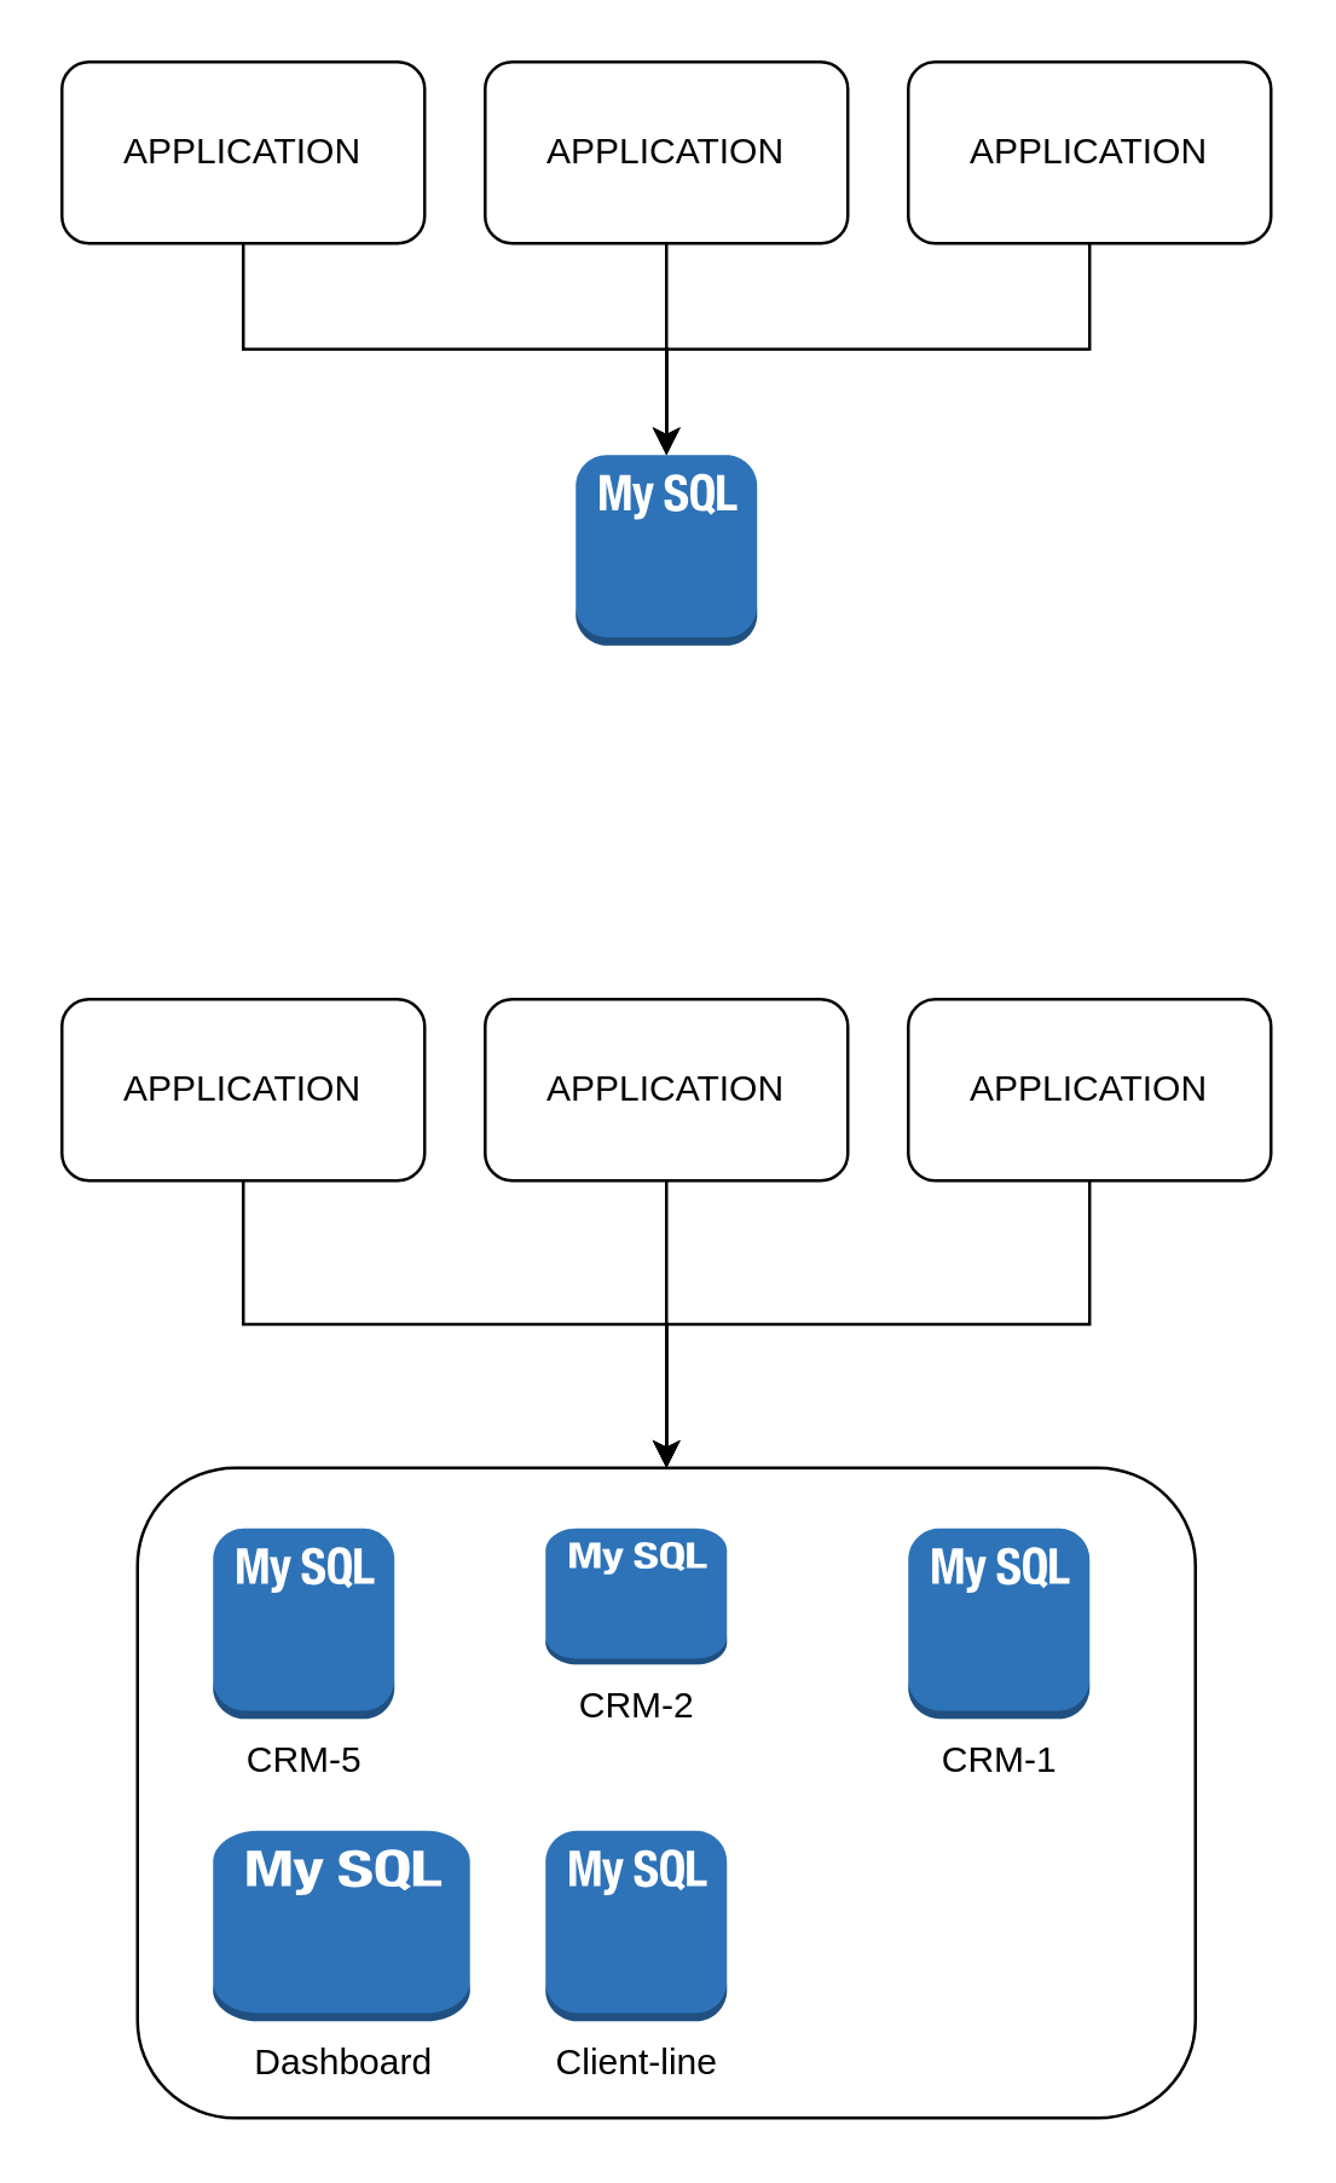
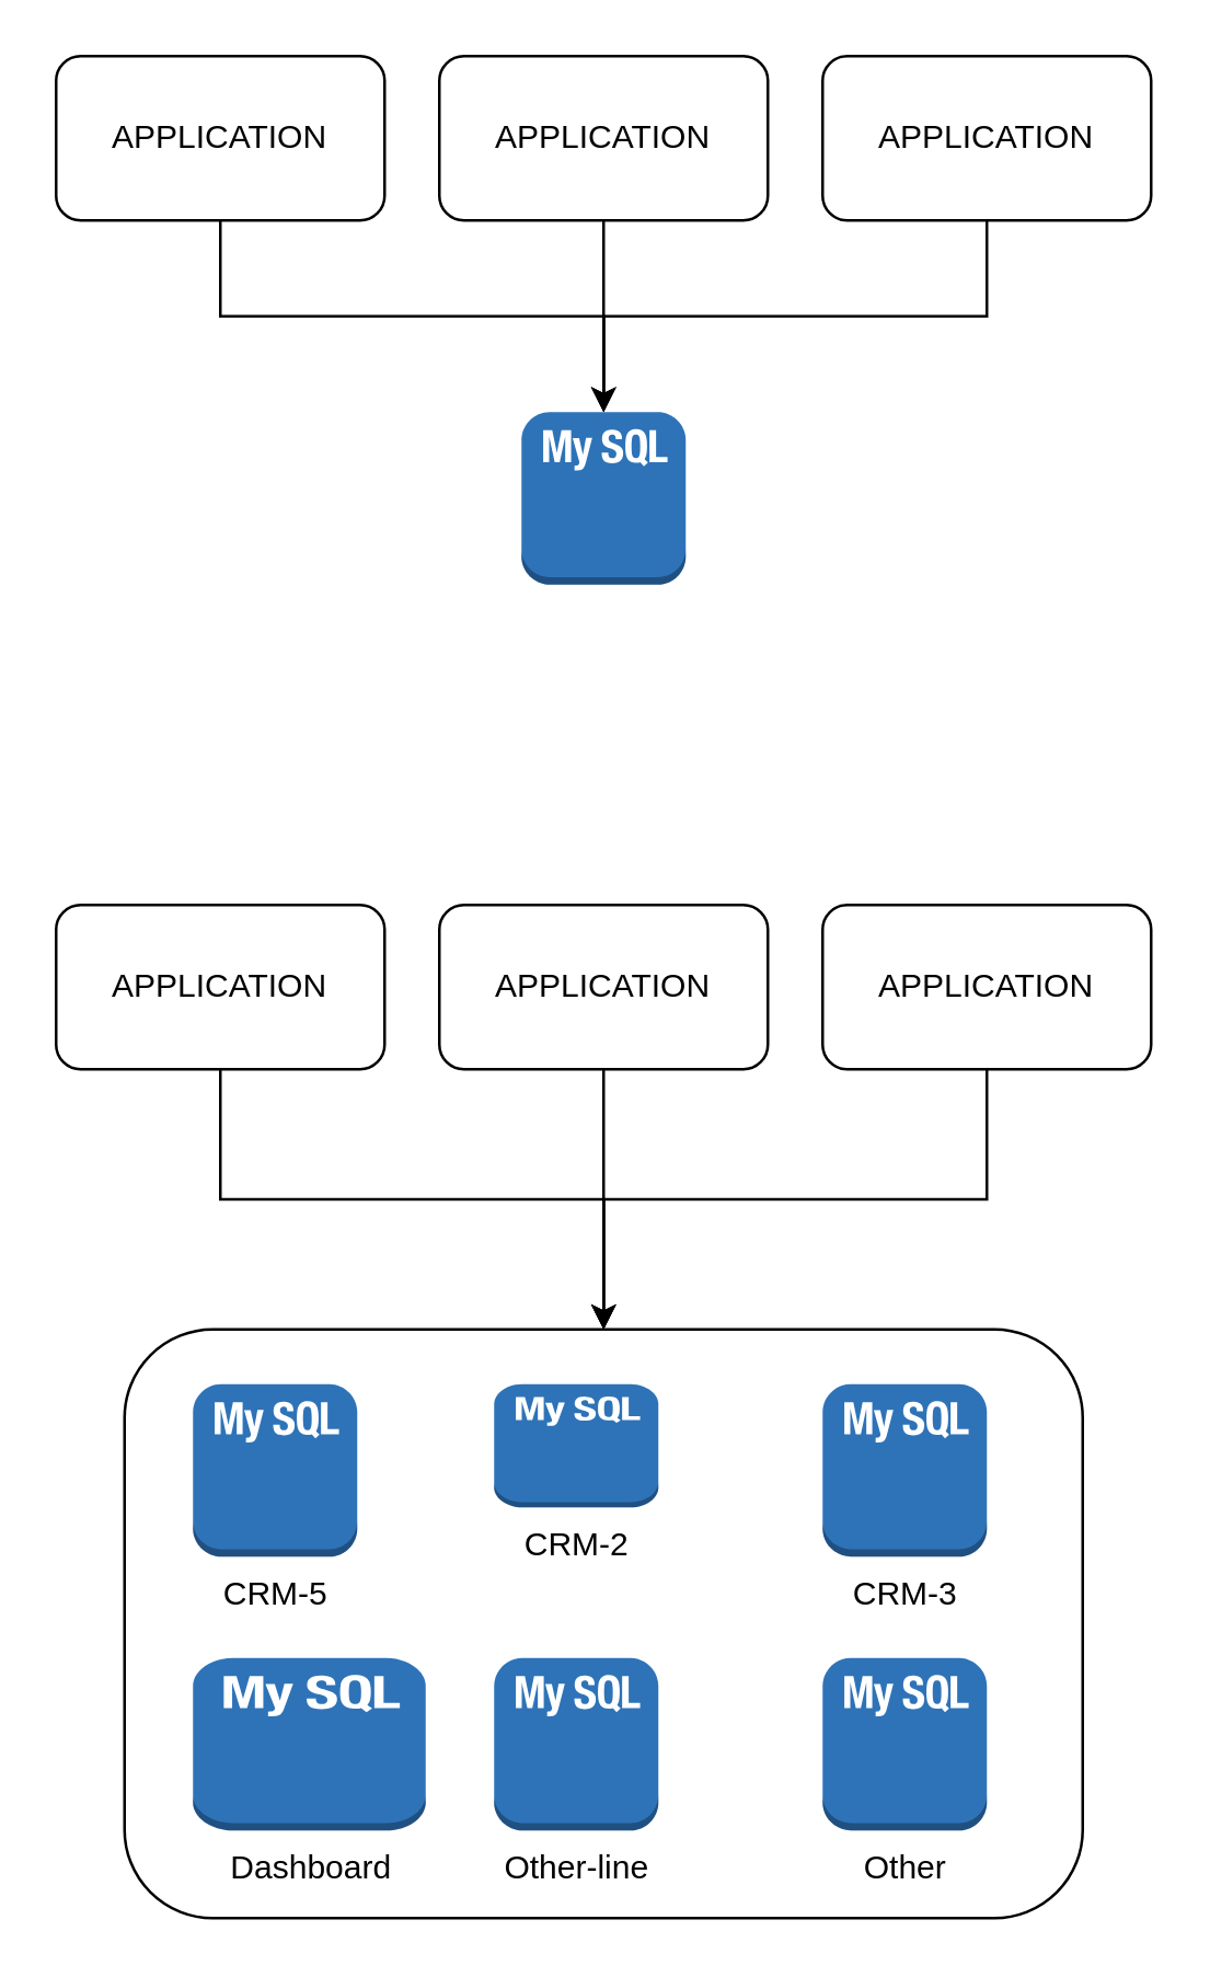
  <mxCell id="0" />
  <mxCell id="1" parent="0" />
  <mxCell id="2" value="" style="rounded=1;whiteSpace=wrap;html=1;" vertex="1" parent="1"><mxGeometry x="45" y="485" width="350" height="215" as="geometry" /></mxCell>
  <mxCell id="3" value="" style="outlineConnect=0;dashed=0;verticalLabelPosition=bottom;verticalAlign=top;align=center;html=1;shape=mxgraph.aws3.mysql_db_instance_2;fillColor=#2E73B8;gradientColor=none;" vertex="1" parent="1"><mxGeometry x="190" y="150" width="60" height="63" as="geometry" /></mxCell>
  <mxCell id="4" value="APPLICATION" style="rounded=1;whiteSpace=wrap;html=1;" vertex="1" parent="1"><mxGeometry x="20" y="20" width="120" height="60" as="geometry" /></mxCell>
  <mxCell id="5" value="APPLICATION" style="rounded=1;whiteSpace=wrap;html=1;" vertex="1" parent="1"><mxGeometry x="160" y="20" width="120" height="60" as="geometry" /></mxCell>
  <mxCell id="6" style="edgeStyle=elbowEdgeStyle;rounded=0;orthogonalLoop=1;jettySize=auto;html=1;elbow=vertical;entryX=0.5;entryY=0;entryDx=0;entryDy=0;entryPerimeter=0;" edge="1" parent="1" source="7" target="3"><mxGeometry relative="1" as="geometry"><mxPoint x="200" y="150" as="targetPoint" /></mxGeometry></mxCell>
  <mxCell id="7" value="APPLICATION" style="rounded=1;whiteSpace=wrap;html=1;" vertex="1" parent="1"><mxGeometry x="300" y="20" width="120" height="60" as="geometry" /></mxCell>
  <mxCell id="8" style="edgeStyle=elbowEdgeStyle;rounded=0;orthogonalLoop=1;jettySize=auto;html=1;entryX=0.5;entryY=0;entryDx=0;entryDy=0;entryPerimeter=0;elbow=vertical;" edge="1" parent="1" source="4" target="3"><mxGeometry relative="1" as="geometry" /></mxCell>
  <mxCell id="9" style="edgeStyle=orthogonalEdgeStyle;rounded=0;orthogonalLoop=1;jettySize=auto;html=1;entryX=0.5;entryY=0;entryDx=0;entryDy=0;entryPerimeter=0;" edge="1" parent="1" source="5" target="3"><mxGeometry relative="1" as="geometry" /></mxCell>
  <mxCell id="10" value="CRM-2" style="outlineConnect=0;dashed=0;verticalLabelPosition=bottom;verticalAlign=top;align=center;html=1;shape=mxgraph.aws3.mysql_db_instance_2;fillColor=#2E73B8;gradientColor=none;" vertex="1" parent="1"><mxGeometry x="180" y="505" width="60" height="45" as="geometry" /></mxCell>
  <mxCell id="11" style="edgeStyle=orthogonalEdgeStyle;rounded=0;orthogonalLoop=1;jettySize=auto;html=1;entryX=0.5;entryY=0;entryDx=0;entryDy=0;" edge="1" parent="1" source="12" target="2"><mxGeometry relative="1" as="geometry" /></mxCell>
  <mxCell id="12" value="APPLICATION" style="rounded=1;whiteSpace=wrap;html=1;" vertex="1" parent="1"><mxGeometry x="20" y="330" width="120" height="60" as="geometry" /></mxCell>
  <mxCell id="13" style="edgeStyle=orthogonalEdgeStyle;rounded=0;orthogonalLoop=1;jettySize=auto;html=1;entryX=0.5;entryY=0;entryDx=0;entryDy=0;" edge="1" parent="1" source="14" target="2"><mxGeometry relative="1" as="geometry" /></mxCell>
  <mxCell id="14" value="APPLICATION" style="rounded=1;whiteSpace=wrap;html=1;" vertex="1" parent="1"><mxGeometry x="160" y="330" width="120" height="60" as="geometry" /></mxCell>
  <mxCell id="15" style="edgeStyle=orthogonalEdgeStyle;rounded=0;orthogonalLoop=1;jettySize=auto;html=1;entryX=0.5;entryY=0;entryDx=0;entryDy=0;" edge="1" parent="1" source="16" target="2"><mxGeometry relative="1" as="geometry" /></mxCell>
  <mxCell id="16" value="APPLICATION" style="rounded=1;whiteSpace=wrap;html=1;" vertex="1" parent="1"><mxGeometry x="300" y="330" width="120" height="60" as="geometry" /></mxCell>
  <mxCell id="17" value="CRM-5" style="outlineConnect=0;dashed=0;verticalLabelPosition=bottom;verticalAlign=top;align=center;html=1;shape=mxgraph.aws3.mysql_db_instance_2;fillColor=#2E73B8;gradientColor=none;" vertex="1" parent="1"><mxGeometry x="70" y="505" width="60" height="63" as="geometry" /></mxCell>
- <mxCell id="18" value="CRM-1" style="outlineConnect=0;dashed=0;verticalLabelPosition=bottom;verticalAlign=top;align=center;html=1;shape=mxgraph.aws3.mysql_db_instance_2;fillColor=#2E73B8;gradientColor=none;" vertex="1" parent="1"><mxGeometry x="300" y="505" width="60" height="63" as="geometry" /></mxCell>
+ <mxCell id="18" value="CRM-3" style="outlineConnect=0;dashed=0;verticalLabelPosition=bottom;verticalAlign=top;align=center;html=1;shape=mxgraph.aws3.mysql_db_instance_2;fillColor=#2E73B8;gradientColor=none;" vertex="1" parent="1"><mxGeometry x="300" y="505" width="60" height="63" as="geometry" /></mxCell>
  <mxCell id="19" value="Dashboard" style="outlineConnect=0;dashed=0;verticalLabelPosition=bottom;verticalAlign=top;align=center;html=1;shape=mxgraph.aws3.mysql_db_instance_2;fillColor=#2E73B8;gradientColor=none;" vertex="1" parent="1"><mxGeometry x="70" y="605" width="85" height="63" as="geometry" /></mxCell>
- <mxCell id="20" value="Client-line" style="outlineConnect=0;dashed=0;verticalLabelPosition=bottom;verticalAlign=top;align=center;html=1;shape=mxgraph.aws3.mysql_db_instance_2;fillColor=#2E73B8;gradientColor=none;" vertex="1" parent="1"><mxGeometry x="180" y="605" width="60" height="63" as="geometry" /></mxCell>
+ <mxCell id="20" value="Other-line" style="outlineConnect=0;dashed=0;verticalLabelPosition=bottom;verticalAlign=top;align=center;html=1;shape=mxgraph.aws3.mysql_db_instance_2;fillColor=#2E73B8;gradientColor=none;" vertex="1" parent="1"><mxGeometry x="180" y="605" width="60" height="63" as="geometry" /></mxCell>
+ <mxCell id="21" value="Other" style="outlineConnect=0;dashed=0;verticalLabelPosition=bottom;verticalAlign=top;align=center;html=1;shape=mxgraph.aws3.mysql_db_instance_2;fillColor=#2E73B8;gradientColor=none;" vertex="1" parent="1"><mxGeometry x="300" y="605" width="60" height="63" as="geometry" /></mxCell>
